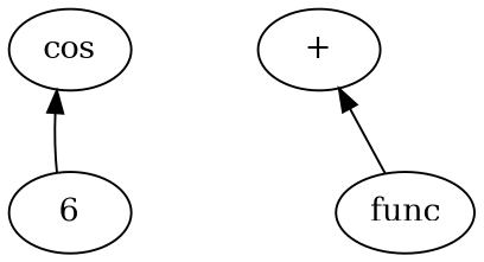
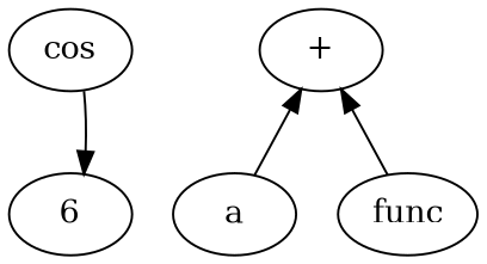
  digraph {
    rankdir=BT
    n1 [label=6]
    n2 [label=cos]
+   n3 [label=a]
    n4 [label="+"]
    n5 [label=func]
-   n1 -> n2
+   n2 -> n1
+   n3 -> n4
    n5 -> n4
  }
